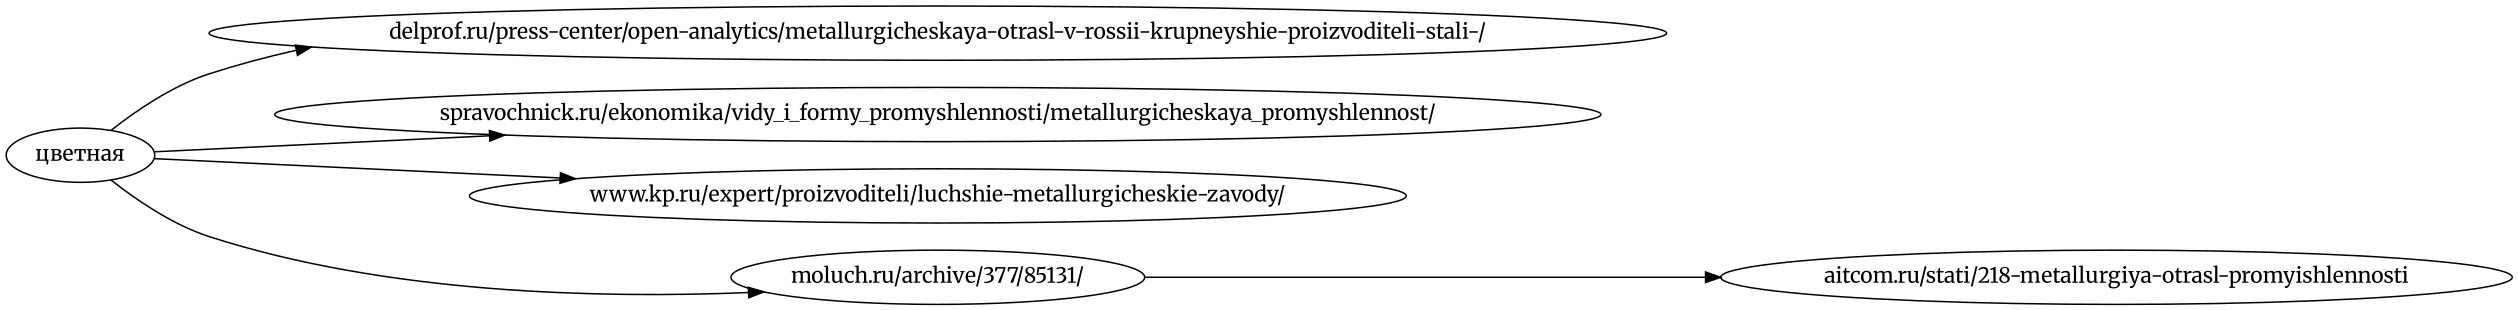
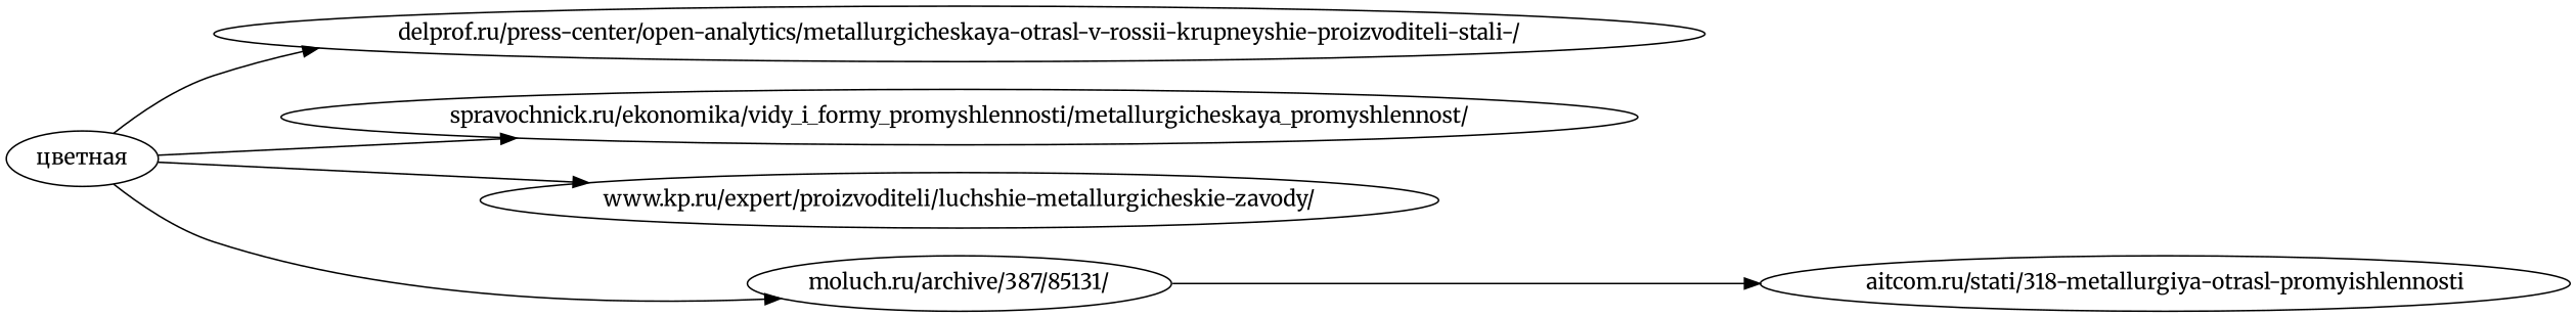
  digraph {
    fontname=Merriweather
    rankdir=LR
    node [fontname=Merriweather]
    edge [fontname=Merriweather]
    "цветная"
    "delprof.ru/press-center/open-analytics/metallurgicheskaya-otrasl-v-rossii-krupneyshie-proizvoditeli-stali-/"
    "spravochnick.ru/ekonomika/vidy_i_formy_promyshlennosti/metallurgicheskaya_promyshlennost/"
    "www.kp.ru/expert/proizvoditeli/luchshie-metallurgicheskie-zavody/"
-   "moluch.ru/archive/387/85131/" [label="moluch.ru/archive/377/85131/"]
-   "aitcom.ru/stati/218-metallurgiya-otrasl-promyishlennosti"
+   "moluch.ru/archive/387/85131/"
+   "aitcom.ru/stati/218-metallurgiya-otrasl-promyishlennosti" [label="aitcom.ru/stati/318-metallurgiya-otrasl-promyishlennosti"]
    "цветная" -> "delprof.ru/press-center/open-analytics/metallurgicheskaya-otrasl-v-rossii-krupneyshie-proizvoditeli-stali-/"
    "цветная" -> "spravochnick.ru/ekonomika/vidy_i_formy_promyshlennosti/metallurgicheskaya_promyshlennost/"
    "цветная" -> "www.kp.ru/expert/proizvoditeli/luchshie-metallurgicheskie-zavody/"
    "цветная" -> "moluch.ru/archive/387/85131/"
    "moluch.ru/archive/387/85131/" -> "aitcom.ru/stati/218-metallurgiya-otrasl-promyishlennosti"
  }
